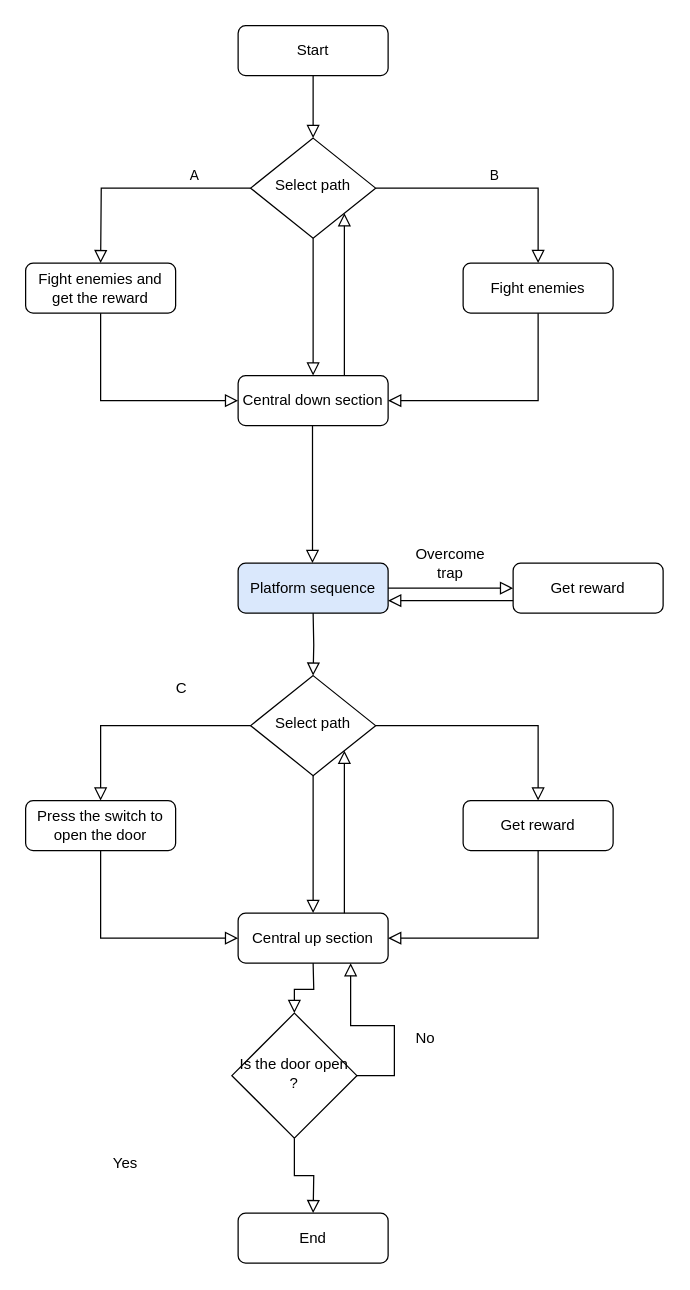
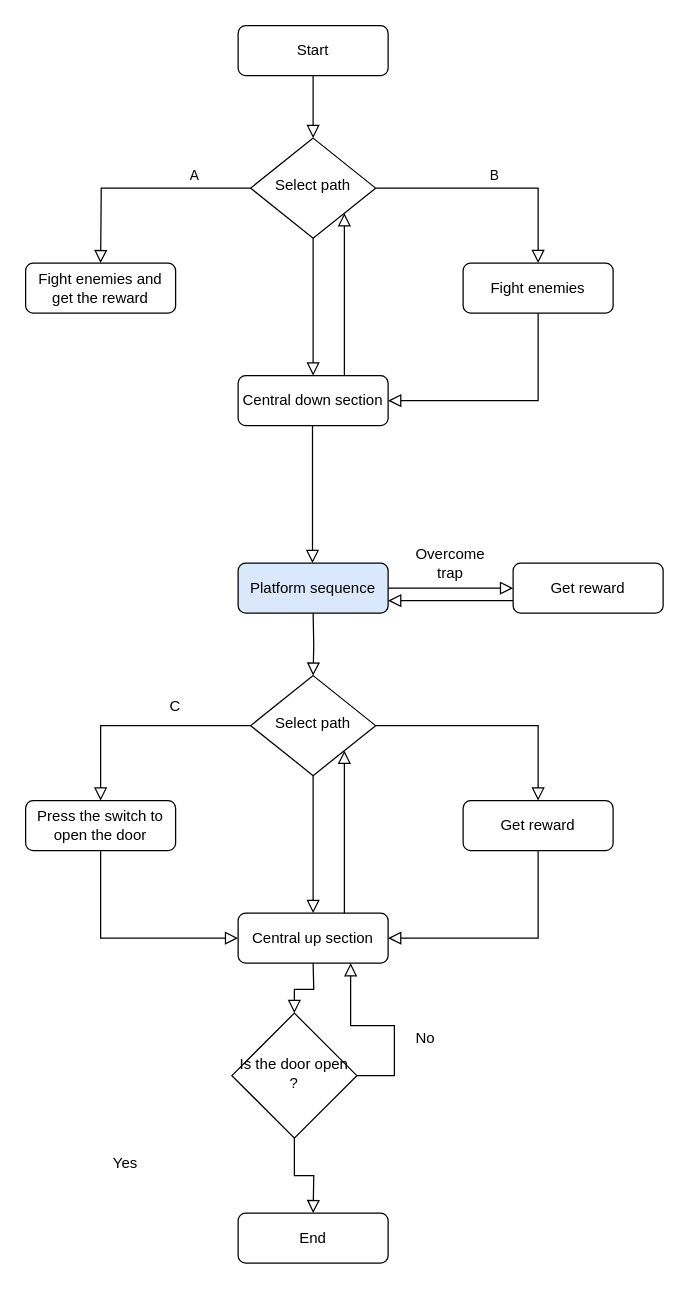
  <mxCell id="0" />
  <mxCell id="1" parent="0" />
  <mxCell id="2" value="" style="rounded=0;html=1;jettySize=auto;orthogonalLoop=1;fontSize=11;endArrow=block;endFill=0;endSize=8;strokeWidth=1;shadow=0;labelBackgroundColor=none;edgeStyle=orthogonalEdgeStyle;" parent="1" source="3" target="6" edge="1"><mxGeometry relative="1" as="geometry" /></mxCell>
  <mxCell id="3" value="Start" style="rounded=1;whiteSpace=wrap;html=1;fontSize=12;glass=0;strokeWidth=1;shadow=0;" parent="1" vertex="1"><mxGeometry x="190" y="20" width="120" height="40" as="geometry" /></mxCell>
  <mxCell id="4" value="A" style="rounded=0;html=1;jettySize=auto;orthogonalLoop=1;fontSize=11;endArrow=block;endFill=0;endSize=8;strokeWidth=1;shadow=0;labelBackgroundColor=none;edgeStyle=orthogonalEdgeStyle;exitX=0;exitY=0.5;exitDx=0;exitDy=0;" parent="1" source="6" edge="1"><mxGeometry x="-0.5" y="-10" relative="1" as="geometry"><mxPoint as="offset" /><mxPoint x="140" y="150" as="sourcePoint" /><mxPoint x="80" y="210" as="targetPoint" /></mxGeometry></mxCell>
  <mxCell id="5" value="B" style="edgeStyle=orthogonalEdgeStyle;rounded=0;html=1;jettySize=auto;orthogonalLoop=1;fontSize=11;endArrow=block;endFill=0;endSize=8;strokeWidth=1;shadow=0;labelBackgroundColor=none;entryX=0.5;entryY=0;entryDx=0;entryDy=0;" parent="1" source="6" target="7" edge="1"><mxGeometry y="10" relative="1" as="geometry"><mxPoint as="offset" /><mxPoint x="400" y="150" as="targetPoint" /></mxGeometry></mxCell>
  <mxCell id="6" value="Select path" style="rhombus;whiteSpace=wrap;html=1;shadow=0;fontFamily=Helvetica;fontSize=12;align=center;strokeWidth=1;spacing=6;spacingTop=-4;" parent="1" vertex="1"><mxGeometry x="200" y="110" width="100" height="80" as="geometry" /></mxCell>
  <mxCell id="7" value="Fight enemies" style="rounded=1;whiteSpace=wrap;html=1;fontSize=12;glass=0;strokeWidth=1;shadow=0;" parent="1" vertex="1"><mxGeometry x="370" y="210" width="120" height="40" as="geometry" /></mxCell>
  <mxCell id="8" value="Fight enemies and get the reward" style="rounded=1;whiteSpace=wrap;html=1;fontSize=12;glass=0;strokeWidth=1;shadow=0;" parent="1" vertex="1"><mxGeometry x="20" y="210" width="120" height="40" as="geometry" /></mxCell>
  <mxCell id="9" value="" style="rounded=0;html=1;jettySize=auto;orthogonalLoop=1;fontSize=11;endArrow=block;endFill=0;endSize=8;strokeWidth=1;shadow=0;labelBackgroundColor=none;edgeStyle=orthogonalEdgeStyle;exitX=0.5;exitY=1;exitDx=0;exitDy=0;" parent="1" source="6" edge="1"><mxGeometry x="-0.5" y="-10" relative="1" as="geometry"><mxPoint as="offset" /><mxPoint x="290" y="240" as="sourcePoint" /><mxPoint x="250" y="300" as="targetPoint" /><Array as="points"><mxPoint x="250" y="300" /></Array></mxGeometry></mxCell>
  <mxCell id="10" value="Central down section" style="rounded=1;whiteSpace=wrap;html=1;fontSize=12;glass=0;strokeWidth=1;shadow=0;" parent="1" vertex="1"><mxGeometry x="190" y="300" width="120" height="40" as="geometry" /></mxCell>
  <mxCell id="11" value="" style="rounded=0;html=1;jettySize=auto;orthogonalLoop=1;fontSize=11;endArrow=block;endFill=0;endSize=8;strokeWidth=1;shadow=0;labelBackgroundColor=none;edgeStyle=orthogonalEdgeStyle;entryX=1;entryY=1;entryDx=0;entryDy=0;" parent="1" target="6" edge="1"><mxGeometry x="-0.5" y="-10" relative="1" as="geometry"><mxPoint as="offset" /><mxPoint x="275" y="300" as="sourcePoint" /><mxPoint x="260" y="310" as="targetPoint" /><Array as="points"><mxPoint x="275" y="300" /><mxPoint x="275" y="300" /></Array></mxGeometry></mxCell>
- <mxCell id="12" value="" style="rounded=0;html=1;jettySize=auto;orthogonalLoop=1;fontSize=11;endArrow=block;endFill=0;endSize=8;strokeWidth=1;shadow=0;labelBackgroundColor=none;edgeStyle=orthogonalEdgeStyle;exitX=0.5;exitY=1;exitDx=0;exitDy=0;entryX=0;entryY=0.5;entryDx=0;entryDy=0;" parent="1" source="8" target="10" edge="1"><mxGeometry x="-0.5" y="-10" relative="1" as="geometry"><mxPoint as="offset" /><mxPoint x="270" y="210" as="sourcePoint" /><mxPoint x="270" y="320" as="targetPoint" /><Array as="points"><mxPoint x="80" y="320" /></Array></mxGeometry></mxCell>
  <mxCell id="13" value="" style="rounded=0;html=1;jettySize=auto;orthogonalLoop=1;fontSize=11;endArrow=block;endFill=0;endSize=8;strokeWidth=1;shadow=0;labelBackgroundColor=none;edgeStyle=orthogonalEdgeStyle;exitX=0.5;exitY=1;exitDx=0;exitDy=0;entryX=1;entryY=0.5;entryDx=0;entryDy=0;" parent="1" source="7" target="10" edge="1"><mxGeometry x="-0.5" y="-10" relative="1" as="geometry"><mxPoint as="offset" /><mxPoint x="280" y="220" as="sourcePoint" /><mxPoint x="340" y="330" as="targetPoint" /><Array as="points"><mxPoint x="430" y="320" /></Array></mxGeometry></mxCell>
  <mxCell id="14" value="" style="rounded=0;html=1;jettySize=auto;orthogonalLoop=1;fontSize=11;endArrow=block;endFill=0;endSize=8;strokeWidth=1;shadow=0;labelBackgroundColor=none;edgeStyle=orthogonalEdgeStyle;exitX=0.5;exitY=1;exitDx=0;exitDy=0;" parent="1" edge="1"><mxGeometry x="-0.5" y="-10" relative="1" as="geometry"><mxPoint as="offset" /><mxPoint x="249.5" y="340" as="sourcePoint" /><mxPoint x="249.5" y="450" as="targetPoint" /><Array as="points"><mxPoint x="249.5" y="450" /></Array></mxGeometry></mxCell>
  <mxCell id="15" value="Platform sequence" style="rounded=1;whiteSpace=wrap;html=1;fontSize=12;glass=0;strokeWidth=1;shadow=0;fillColor=#dae8fc;" parent="1" vertex="1"><mxGeometry x="190" y="450" width="120" height="40" as="geometry" /></mxCell>
  <mxCell id="16" value="" style="rounded=0;html=1;jettySize=auto;orthogonalLoop=1;fontSize=11;endArrow=block;endFill=0;endSize=8;strokeWidth=1;shadow=0;labelBackgroundColor=none;edgeStyle=orthogonalEdgeStyle;exitX=1;exitY=0.5;exitDx=0;exitDy=0;" parent="1" source="15" edge="1"><mxGeometry x="-0.5" y="-10" relative="1" as="geometry"><mxPoint as="offset" /><mxPoint x="334" y="470" as="sourcePoint" /><mxPoint x="410" y="470" as="targetPoint" /><Array as="points"><mxPoint x="360" y="470" /><mxPoint x="360" y="470" /></Array></mxGeometry></mxCell>
  <mxCell id="17" value="Get reward" style="rounded=1;whiteSpace=wrap;html=1;fontSize=12;glass=0;strokeWidth=1;shadow=0;" parent="1" vertex="1"><mxGeometry x="410" y="450" width="120" height="40" as="geometry" /></mxCell>
  <mxCell id="18" value="Overcome trap" style="text;html=1;strokeColor=none;fillColor=none;align=center;verticalAlign=middle;whiteSpace=wrap;rounded=0;" parent="1" vertex="1"><mxGeometry x="340" y="440" width="40" height="20" as="geometry" /></mxCell>
  <mxCell id="19" value="" style="rounded=0;html=1;jettySize=auto;orthogonalLoop=1;fontSize=11;endArrow=block;endFill=0;endSize=8;strokeWidth=1;shadow=0;labelBackgroundColor=none;edgeStyle=orthogonalEdgeStyle;entryX=1;entryY=0.75;entryDx=0;entryDy=0;exitX=0;exitY=0.75;exitDx=0;exitDy=0;" parent="1" source="17" target="15" edge="1"><mxGeometry x="-0.5" y="-10" relative="1" as="geometry"><mxPoint as="offset" /><mxPoint x="380" y="480" as="sourcePoint" /><mxPoint x="420" y="480" as="targetPoint" /><Array as="points" /></mxGeometry></mxCell>
  <mxCell id="20" value="" style="rounded=0;html=1;jettySize=auto;orthogonalLoop=1;fontSize=11;endArrow=block;endFill=0;endSize=8;strokeWidth=1;shadow=0;labelBackgroundColor=none;edgeStyle=orthogonalEdgeStyle;" parent="1" target="21" edge="1"><mxGeometry relative="1" as="geometry"><mxPoint x="250" y="490" as="sourcePoint" /></mxGeometry></mxCell>
  <mxCell id="21" value="Select path" style="rhombus;whiteSpace=wrap;html=1;shadow=0;fontFamily=Helvetica;fontSize=12;align=center;strokeWidth=1;spacing=6;spacingTop=-4;" parent="1" vertex="1"><mxGeometry x="200" y="540" width="100" height="80" as="geometry" /></mxCell>
  <mxCell id="22" value="Get reward" style="rounded=1;whiteSpace=wrap;html=1;fontSize=12;glass=0;strokeWidth=1;shadow=0;" parent="1" vertex="1"><mxGeometry x="370" y="640" width="120" height="40" as="geometry" /></mxCell>
  <mxCell id="23" value="Press the switch to open the door" style="rounded=1;whiteSpace=wrap;html=1;fontSize=12;glass=0;strokeWidth=1;shadow=0;" parent="1" vertex="1"><mxGeometry x="20" y="640" width="120" height="40" as="geometry" /></mxCell>
  <mxCell id="24" value="" style="rounded=0;html=1;jettySize=auto;orthogonalLoop=1;fontSize=11;endArrow=block;endFill=0;endSize=8;strokeWidth=1;shadow=0;labelBackgroundColor=none;edgeStyle=orthogonalEdgeStyle;exitX=0.5;exitY=1;exitDx=0;exitDy=0;" parent="1" source="21" edge="1"><mxGeometry x="-0.5" y="-10" relative="1" as="geometry"><mxPoint as="offset" /><mxPoint x="290" y="670" as="sourcePoint" /><mxPoint x="250" y="730" as="targetPoint" /><Array as="points"><mxPoint x="250" y="730" /></Array></mxGeometry></mxCell>
  <mxCell id="25" value="Central up section" style="rounded=1;whiteSpace=wrap;html=1;fontSize=12;glass=0;strokeWidth=1;shadow=0;" parent="1" vertex="1"><mxGeometry x="190" y="730" width="120" height="40" as="geometry" /></mxCell>
  <mxCell id="26" value="" style="rounded=0;html=1;jettySize=auto;orthogonalLoop=1;fontSize=11;endArrow=block;endFill=0;endSize=8;strokeWidth=1;shadow=0;labelBackgroundColor=none;edgeStyle=orthogonalEdgeStyle;entryX=1;entryY=1;entryDx=0;entryDy=0;" parent="1" target="21" edge="1"><mxGeometry x="-0.5" y="-10" relative="1" as="geometry"><mxPoint as="offset" /><mxPoint x="275" y="730" as="sourcePoint" /><mxPoint x="260" y="740" as="targetPoint" /><Array as="points"><mxPoint x="275" y="730" /><mxPoint x="275" y="730" /></Array></mxGeometry></mxCell>
  <mxCell id="27" value="" style="rounded=0;html=1;jettySize=auto;orthogonalLoop=1;fontSize=11;endArrow=block;endFill=0;endSize=8;strokeWidth=1;shadow=0;labelBackgroundColor=none;edgeStyle=orthogonalEdgeStyle;exitX=0.5;exitY=1;exitDx=0;exitDy=0;entryX=0;entryY=0.5;entryDx=0;entryDy=0;" parent="1" source="23" target="25" edge="1"><mxGeometry x="-0.5" y="-10" relative="1" as="geometry"><mxPoint as="offset" /><mxPoint x="270" y="640" as="sourcePoint" /><mxPoint x="270" y="750" as="targetPoint" /><Array as="points"><mxPoint x="80" y="750" /></Array></mxGeometry></mxCell>
  <mxCell id="28" value="" style="rounded=0;html=1;jettySize=auto;orthogonalLoop=1;fontSize=11;endArrow=block;endFill=0;endSize=8;strokeWidth=1;shadow=0;labelBackgroundColor=none;edgeStyle=orthogonalEdgeStyle;exitX=0.5;exitY=1;exitDx=0;exitDy=0;entryX=1;entryY=0.5;entryDx=0;entryDy=0;" parent="1" source="22" target="25" edge="1"><mxGeometry x="-0.5" y="-10" relative="1" as="geometry"><mxPoint as="offset" /><mxPoint x="280" y="650" as="sourcePoint" /><mxPoint x="340" y="760" as="targetPoint" /><Array as="points"><mxPoint x="430" y="750" /></Array></mxGeometry></mxCell>
  <mxCell id="29" value="" style="rounded=0;html=1;jettySize=auto;orthogonalLoop=1;fontSize=11;endArrow=block;endFill=0;endSize=8;strokeWidth=1;shadow=0;labelBackgroundColor=none;edgeStyle=orthogonalEdgeStyle;exitX=0;exitY=0.5;exitDx=0;exitDy=0;entryX=0.5;entryY=0;entryDx=0;entryDy=0;" parent="1" source="21" target="23" edge="1"><mxGeometry x="-0.5" y="-10" relative="1" as="geometry"><mxPoint as="offset" /><mxPoint x="50" y="540" as="sourcePoint" /><mxPoint x="160" y="610" as="targetPoint" /><Array as="points"><mxPoint x="80" y="580" /></Array></mxGeometry></mxCell>
- <mxCell id="30" value="C" style="text;html=1;strokeColor=none;fillColor=none;align=center;verticalAlign=middle;whiteSpace=wrap;rounded=0;" parent="1" vertex="1"><mxGeometry x="125" y="540" width="40" height="20" as="geometry" /></mxCell>
+ <mxCell id="30" value="C" style="text;html=1;strokeColor=none;fillColor=none;align=center;verticalAlign=middle;whiteSpace=wrap;rounded=0;" parent="1" vertex="1"><mxGeometry x="120" y="555" width="40" height="20" as="geometry" /></mxCell>
  <mxCell id="31" value="" style="rounded=0;html=1;jettySize=auto;orthogonalLoop=1;fontSize=11;endArrow=block;endFill=0;endSize=8;strokeWidth=1;shadow=0;labelBackgroundColor=none;edgeStyle=orthogonalEdgeStyle;exitX=1;exitY=0.5;exitDx=0;exitDy=0;entryX=0.5;entryY=0;entryDx=0;entryDy=0;" parent="1" source="21" target="22" edge="1"><mxGeometry x="-0.5" y="-10" relative="1" as="geometry"><mxPoint as="offset" /><mxPoint x="430" y="580" as="sourcePoint" /><mxPoint x="310" y="640" as="targetPoint" /><Array as="points"><mxPoint x="430" y="580" /></Array></mxGeometry></mxCell>
  <mxCell id="32" value="" style="rounded=0;html=1;jettySize=auto;orthogonalLoop=1;fontSize=11;endArrow=block;endFill=0;endSize=8;strokeWidth=1;shadow=0;labelBackgroundColor=none;edgeStyle=orthogonalEdgeStyle;" parent="1" target="33" edge="1"><mxGeometry relative="1" as="geometry"><mxPoint x="250" y="770" as="sourcePoint" /></mxGeometry></mxCell>
  <mxCell id="33" value="Is the door open ?" style="rhombus;whiteSpace=wrap;html=1;shadow=0;fontFamily=Helvetica;fontSize=12;align=center;strokeWidth=1;spacing=6;spacingTop=-4;" parent="1" vertex="1"><mxGeometry x="185" y="810" width="100" height="100" as="geometry" /></mxCell>
  <mxCell id="34" value="" style="rounded=0;html=1;jettySize=auto;orthogonalLoop=1;fontSize=11;endArrow=block;endFill=0;endSize=8;strokeWidth=1;shadow=0;labelBackgroundColor=none;edgeStyle=orthogonalEdgeStyle;exitX=0.5;exitY=1;exitDx=0;exitDy=0;" parent="1" source="33" edge="1"><mxGeometry relative="1" as="geometry"><mxPoint x="260" y="780" as="sourcePoint" /><mxPoint x="250" y="970" as="targetPoint" /></mxGeometry></mxCell>
  <mxCell id="35" value="Yes" style="text;html=1;strokeColor=none;fillColor=none;align=center;verticalAlign=middle;whiteSpace=wrap;rounded=0;" parent="1" vertex="1"><mxGeometry x="80" y="920" width="40" height="20" as="geometry" /></mxCell>
  <mxCell id="36" value="" style="rounded=0;html=1;jettySize=auto;orthogonalLoop=1;fontSize=11;endArrow=block;endFill=0;endSize=8;strokeWidth=1;shadow=0;labelBackgroundColor=none;edgeStyle=orthogonalEdgeStyle;exitX=1;exitY=0.5;exitDx=0;exitDy=0;entryX=0.75;entryY=1;entryDx=0;entryDy=0;" parent="1" source="33" target="25" edge="1"><mxGeometry relative="1" as="geometry"><mxPoint x="260" y="920" as="sourcePoint" /><mxPoint x="260" y="980" as="targetPoint" /><Array as="points"><mxPoint x="315" y="820" /><mxPoint x="280" y="820" /></Array></mxGeometry></mxCell>
  <mxCell id="37" value="No" style="text;html=1;strokeColor=none;fillColor=none;align=center;verticalAlign=middle;whiteSpace=wrap;rounded=0;" parent="1" vertex="1"><mxGeometry x="320" y="820" width="40" height="20" as="geometry" /></mxCell>
  <mxCell id="38" value="End" style="rounded=1;whiteSpace=wrap;html=1;fontSize=12;glass=0;strokeWidth=1;shadow=0;" parent="1" vertex="1"><mxGeometry x="190" y="970" width="120" height="40" as="geometry" /></mxCell>
